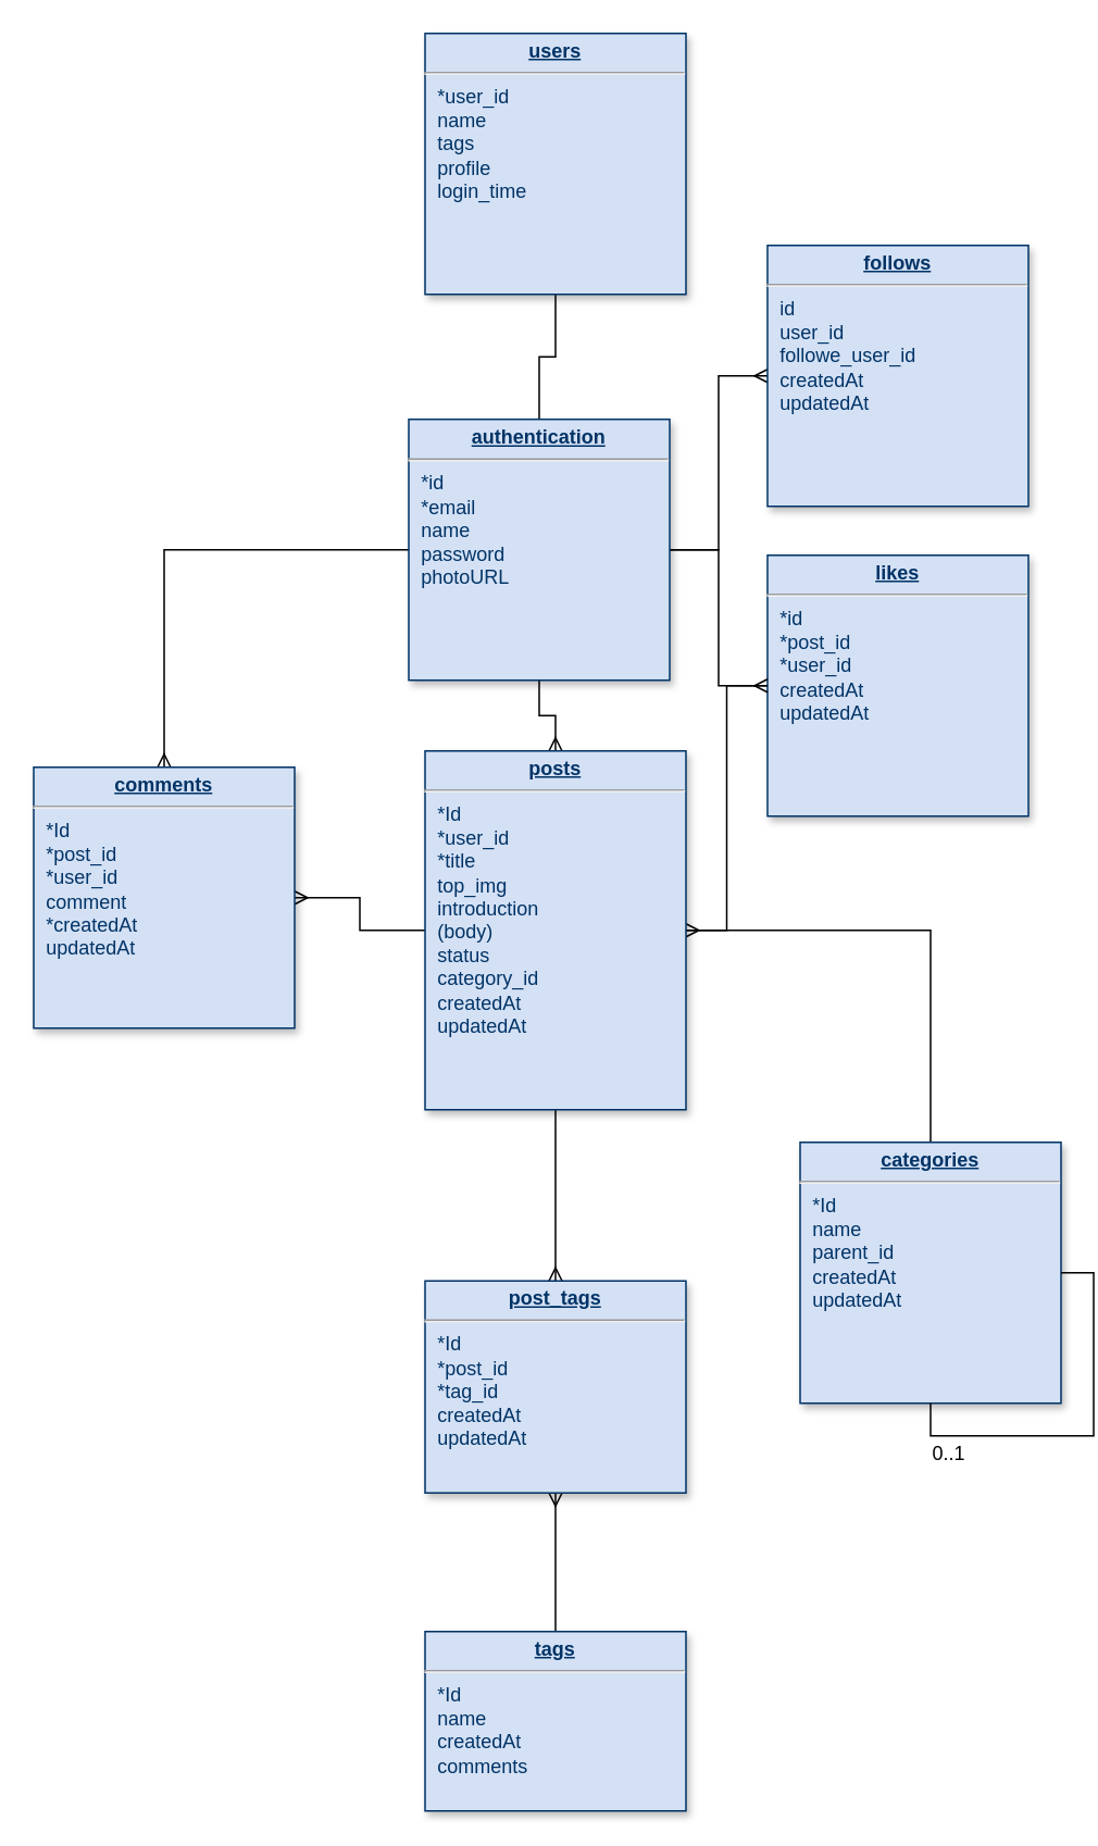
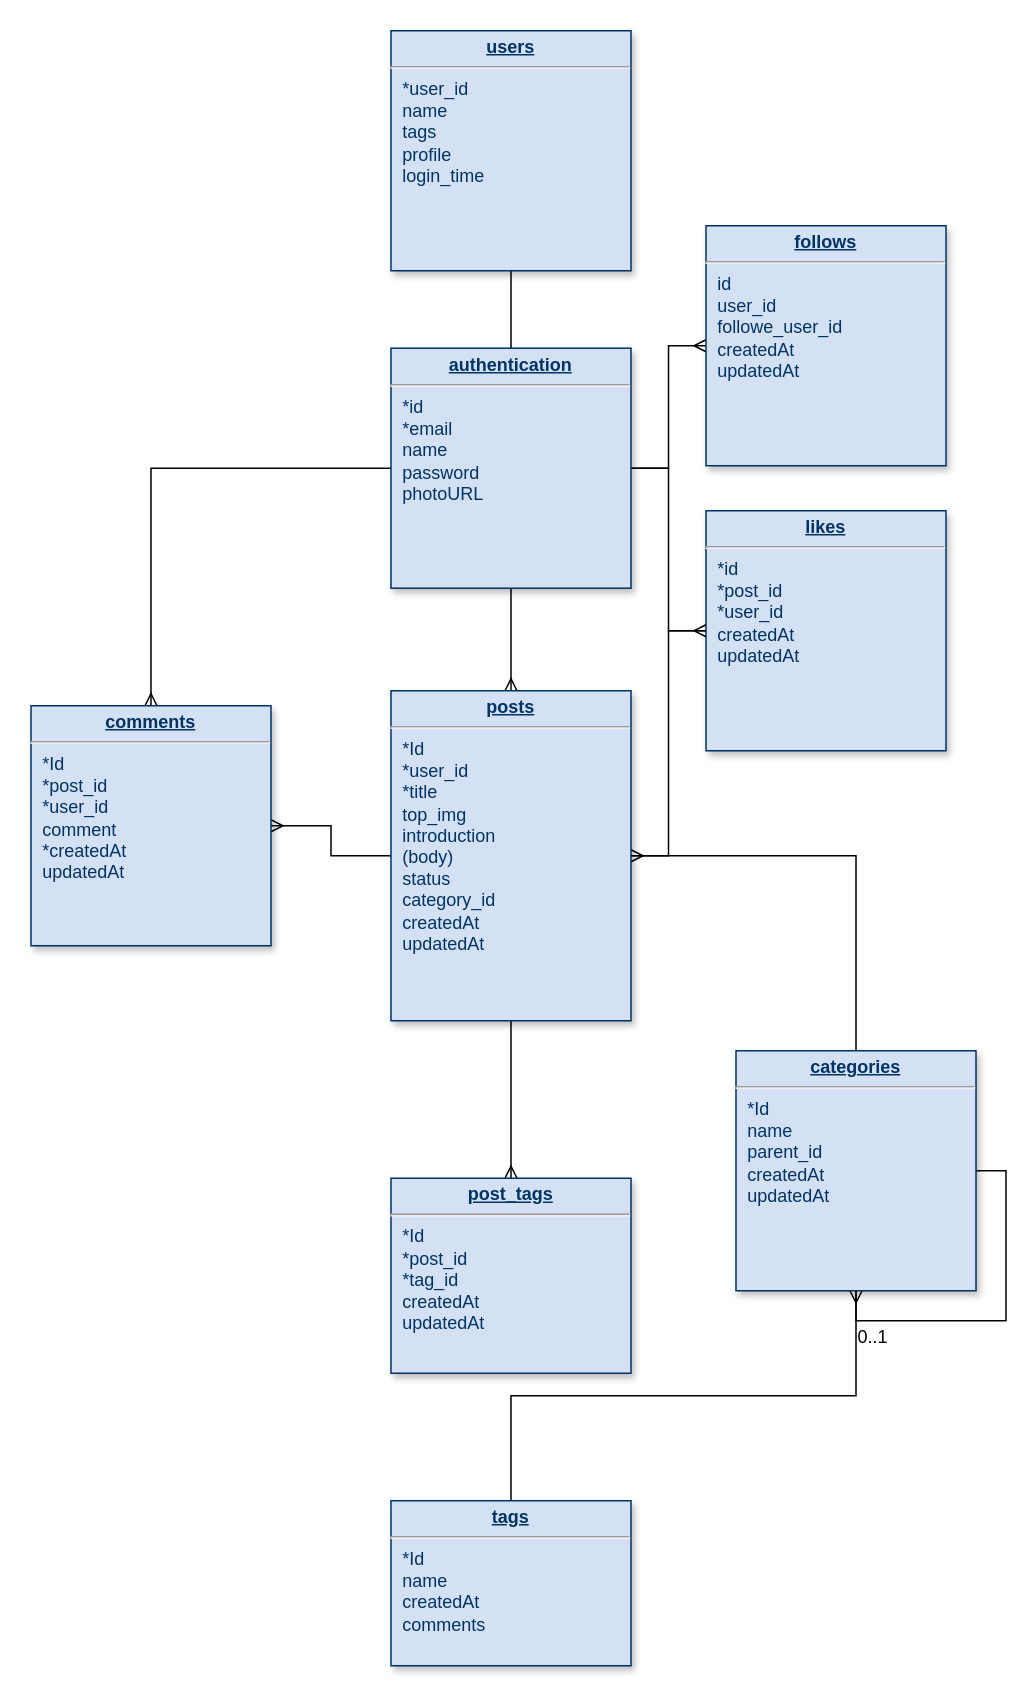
  <mxCell id="0" />
  <mxCell id="1" parent="0" />
  <mxCell id="2" value="" style="edgeStyle=orthogonalEdgeStyle;rounded=0;orthogonalLoop=1;jettySize=auto;html=1;exitX=0;exitY=0.5;exitDx=0;exitDy=0;startArrow=none;startFill=0;endArrow=ERmany;endFill=0;" parent="1" source="7" target="12" edge="1"><mxGeometry x="0.874" y="-10" relative="1" as="geometry"><mxPoint as="offset" /></mxGeometry></mxCell>
  <mxCell id="3" style="edgeStyle=orthogonalEdgeStyle;rounded=0;orthogonalLoop=1;jettySize=auto;html=1;exitX=0.5;exitY=1;exitDx=0;exitDy=0;entryX=0.5;entryY=0;entryDx=0;entryDy=0;startArrow=none;startFill=0;endArrow=ERmany;endFill=0;" parent="1" source="7" target="11" edge="1"><mxGeometry relative="1" as="geometry" /></mxCell>
  <mxCell id="4" style="edgeStyle=orthogonalEdgeStyle;rounded=0;orthogonalLoop=1;jettySize=auto;html=1;exitX=1;exitY=0.5;exitDx=0;exitDy=0;startArrow=none;startFill=0;endArrow=ERmany;endFill=0;strokeColor=#000000;" parent="1" source="7" target="20" edge="1"><mxGeometry relative="1" as="geometry" /></mxCell>
  <mxCell id="5" style="edgeStyle=orthogonalEdgeStyle;rounded=0;orthogonalLoop=1;jettySize=auto;html=1;startArrow=none;startFill=0;endArrow=none;endFill=0;strokeColor=#000000;" parent="1" source="7" target="17" edge="1"><mxGeometry relative="1" as="geometry" /></mxCell>
  <mxCell id="6" value="" style="edgeStyle=orthogonalEdgeStyle;rounded=0;orthogonalLoop=1;jettySize=auto;html=1;entryX=0.5;entryY=1;entryDx=0;entryDy=0;endArrow=none;endFill=0;" parent="1" source="7" target="22" edge="1"><mxGeometry relative="1" as="geometry" /></mxCell>
- <mxCell id="7" value="&lt;p style=&quot;margin: 0px ; margin-top: 4px ; text-align: center ; text-decoration: underline&quot;&gt;&lt;strong&gt;authentication&lt;/strong&gt;&lt;/p&gt;&lt;hr&gt;&lt;p style=&quot;margin: 0px ; margin-left: 8px&quot;&gt;*id&lt;br&gt;&lt;/p&gt;&lt;p style=&quot;margin: 0px ; margin-left: 8px&quot;&gt;*email&lt;br&gt;&lt;/p&gt;&lt;p style=&quot;margin: 0px ; margin-left: 8px&quot;&gt;name&lt;br&gt;&lt;/p&gt;&lt;p style=&quot;margin: 0px ; margin-left: 8px&quot;&gt;password&lt;/p&gt;&lt;p style=&quot;margin: 0px ; margin-left: 8px&quot;&gt;photoURL&lt;/p&gt;" style="verticalAlign=top;align=left;overflow=fill;fontSize=12;fontFamily=Helvetica;html=1;strokeColor=#003366;shadow=1;fillColor=#D4E1F5;fontColor=#003366" parent="1" vertex="1"><mxGeometry x="250" y="256.64" width="160" height="160" as="geometry" /></mxCell>
+ <mxCell id="7" value="&lt;p style=&quot;margin: 0px ; margin-top: 4px ; text-align: center ; text-decoration: underline&quot;&gt;&lt;strong&gt;authentication&lt;/strong&gt;&lt;/p&gt;&lt;hr&gt;&lt;p style=&quot;margin: 0px ; margin-left: 8px&quot;&gt;*id&lt;br&gt;&lt;/p&gt;&lt;p style=&quot;margin: 0px ; margin-left: 8px&quot;&gt;*email&lt;br&gt;&lt;/p&gt;&lt;p style=&quot;margin: 0px ; margin-left: 8px&quot;&gt;name&lt;br&gt;&lt;/p&gt;&lt;p style=&quot;margin: 0px ; margin-left: 8px&quot;&gt;password&lt;/p&gt;&lt;p style=&quot;margin: 0px ; margin-left: 8px&quot;&gt;photoURL&lt;/p&gt;" style="verticalAlign=top;align=left;overflow=fill;fontSize=12;fontFamily=Helvetica;html=1;strokeColor=#003366;shadow=1;fillColor=#D4E1F5;fontColor=#003366" parent="1" vertex="1"><mxGeometry x="260" y="231.64" width="160" height="160" as="geometry" /></mxCell>
  <mxCell id="8" value="" style="edgeStyle=orthogonalEdgeStyle;rounded=0;orthogonalLoop=1;jettySize=auto;html=1;exitX=0;exitY=0.5;exitDx=0;exitDy=0;startArrow=none;startFill=0;endArrow=ERmany;endFill=0;" parent="1" source="11" target="12" edge="1"><mxGeometry y="-10" relative="1" as="geometry"><mxPoint as="offset" /></mxGeometry></mxCell>
  <mxCell id="9" value="&lt;br&gt;" style="edgeStyle=orthogonalEdgeStyle;rounded=0;orthogonalLoop=1;jettySize=auto;html=1;exitX=1;exitY=0.5;exitDx=0;exitDy=0;startArrow=ERmany;startFill=0;strokeColor=#000000;endArrow=none;endFill=0;" parent="1" source="11" target="13" edge="1"><mxGeometry x="0.733" y="30" relative="1" as="geometry"><mxPoint as="offset" /></mxGeometry></mxCell>
  <mxCell id="10" value="" style="edgeStyle=orthogonalEdgeStyle;rounded=0;orthogonalLoop=1;jettySize=auto;html=1;exitX=0.5;exitY=1;exitDx=0;exitDy=0;startArrow=none;startFill=0;endArrow=ERmany;endFill=0;strokeColor=#000000;" parent="1" source="11" target="16" edge="1"><mxGeometry x="0.667" y="10" relative="1" as="geometry"><mxPoint as="offset" /></mxGeometry></mxCell>
  <mxCell id="11" value="&lt;p style=&quot;margin: 0px ; margin-top: 4px ; text-align: center ; text-decoration: underline&quot;&gt;&lt;strong&gt;posts&lt;br&gt;&lt;/strong&gt;&lt;/p&gt;&lt;hr&gt;&lt;p style=&quot;margin: 0px ; margin-left: 8px&quot;&gt;*Id&lt;br&gt;&lt;/p&gt;&lt;p style=&quot;margin: 0px ; margin-left: 8px&quot;&gt;*user_id&lt;/p&gt;&lt;p style=&quot;margin: 0px ; margin-left: 8px&quot;&gt;*title&lt;br&gt;&lt;/p&gt;&lt;p style=&quot;margin: 0px ; margin-left: 8px&quot;&gt;top_img&lt;/p&gt;&lt;p style=&quot;margin: 0px ; margin-left: 8px&quot;&gt;introduction&lt;/p&gt;&lt;p style=&quot;margin: 0px ; margin-left: 8px&quot;&gt;(body)&lt;/p&gt;&lt;p style=&quot;margin: 0px ; margin-left: 8px&quot;&gt;status&lt;/p&gt;&lt;p style=&quot;margin: 0px ; margin-left: 8px&quot;&gt;category_id&lt;/p&gt;&lt;p style=&quot;margin: 0px ; margin-left: 8px&quot;&gt;createdAt&lt;/p&gt;&lt;p style=&quot;margin: 0px ; margin-left: 8px&quot;&gt;updatedAt&lt;/p&gt;" style="verticalAlign=top;align=left;overflow=fill;fontSize=12;fontFamily=Helvetica;html=1;strokeColor=#003366;shadow=1;fillColor=#D4E1F5;fontColor=#003366" parent="1" vertex="1"><mxGeometry x="260" y="460" width="160" height="220" as="geometry" /></mxCell>
  <mxCell id="12" value="&lt;p style=&quot;margin: 0px ; margin-top: 4px ; text-align: center ; text-decoration: underline&quot;&gt;&lt;strong&gt;comments&lt;br&gt;&lt;/strong&gt;&lt;/p&gt;&lt;hr&gt;&lt;p style=&quot;margin: 0px ; margin-left: 8px&quot;&gt;*Id&lt;br&gt;&lt;/p&gt;&lt;p style=&quot;margin: 0px ; margin-left: 8px&quot;&gt;*post_id&lt;/p&gt;&lt;p style=&quot;margin: 0px ; margin-left: 8px&quot;&gt;*user_id&lt;br&gt;&lt;/p&gt;&lt;p style=&quot;margin: 0px ; margin-left: 8px&quot;&gt;comment&lt;br&gt;&lt;/p&gt;&lt;p style=&quot;margin: 0px ; margin-left: 8px&quot;&gt;*createdAt&lt;/p&gt;&lt;p style=&quot;margin: 0px ; margin-left: 8px&quot;&gt;updatedAt&lt;/p&gt;" style="verticalAlign=top;align=left;overflow=fill;fontSize=12;fontFamily=Helvetica;html=1;strokeColor=#003366;shadow=1;fillColor=#D4E1F5;fontColor=#003366" parent="1" vertex="1"><mxGeometry x="20" y="470" width="160" height="160" as="geometry" /></mxCell>
  <mxCell id="13" value="&lt;p style=&quot;margin: 0px ; margin-top: 4px ; text-align: center ; text-decoration: underline&quot;&gt;&lt;strong&gt;categories&lt;br&gt;&lt;/strong&gt;&lt;/p&gt;&lt;hr&gt;&lt;p style=&quot;margin: 0px ; margin-left: 8px&quot;&gt;*Id&lt;br&gt;&lt;/p&gt;&lt;p style=&quot;margin: 0px ; margin-left: 8px&quot;&gt;name&lt;/p&gt;&lt;p style=&quot;margin: 0px ; margin-left: 8px&quot;&gt;parent_id&lt;br&gt;&lt;/p&gt;&lt;p style=&quot;margin: 0px ; margin-left: 8px&quot;&gt;createdAt&lt;/p&gt;&lt;p style=&quot;margin: 0px ; margin-left: 8px&quot;&gt;updatedAt&lt;/p&gt;" style="verticalAlign=top;align=left;overflow=fill;fontSize=12;fontFamily=Helvetica;html=1;strokeColor=#003366;shadow=1;fillColor=#D4E1F5;fontColor=#003366" parent="1" vertex="1"><mxGeometry x="490" y="700" width="160" height="160" as="geometry" /></mxCell>
- <mxCell id="14" value="" style="edgeStyle=orthogonalEdgeStyle;rounded=0;orthogonalLoop=1;jettySize=auto;html=1;exitX=0.5;exitY=0;exitDx=0;exitDy=0;startArrow=none;startFill=0;endArrow=ERmany;endFill=0;strokeColor=#000000;" parent="1" source="15" target="16" edge="1"><mxGeometry x="0.667" y="-10" relative="1" as="geometry"><mxPoint as="offset" /></mxGeometry></mxCell>
+ <mxCell id="14" value="" style="edgeStyle=orthogonalEdgeStyle;rounded=0;orthogonalLoop=1;jettySize=auto;html=1;exitX=0.5;exitY=0;exitDx=0;exitDy=0;startArrow=none;startFill=0;endArrow=ERmany;endFill=0;strokeColor=#000000;" parent="1" source="15" target="13" edge="1"><mxGeometry x="0.667" y="-10" relative="1" as="geometry"><mxPoint as="offset" /></mxGeometry></mxCell>
  <mxCell id="15" value="&lt;p style=&quot;margin: 0px ; margin-top: 4px ; text-align: center ; text-decoration: underline&quot;&gt;&lt;strong&gt;tags&lt;br&gt;&lt;/strong&gt;&lt;/p&gt;&lt;hr&gt;&lt;p style=&quot;margin: 0px ; margin-left: 8px&quot;&gt;*Id&lt;br&gt;&lt;/p&gt;&lt;p style=&quot;margin: 0px ; margin-left: 8px&quot;&gt;name&lt;br&gt;&lt;/p&gt;&lt;p style=&quot;margin: 0px ; margin-left: 8px&quot;&gt;createdAt&lt;/p&gt;&lt;p style=&quot;margin: 0px ; margin-left: 8px&quot;&gt;comments&lt;/p&gt;" style="verticalAlign=top;align=left;overflow=fill;fontSize=12;fontFamily=Helvetica;html=1;strokeColor=#003366;shadow=1;fillColor=#D4E1F5;fontColor=#003366" parent="1" vertex="1"><mxGeometry x="260" y="1000" width="160" height="110" as="geometry" /></mxCell>
  <mxCell id="16" value="&lt;p style=&quot;margin: 0px ; margin-top: 4px ; text-align: center ; text-decoration: underline&quot;&gt;&lt;strong&gt;post_tags&lt;br&gt;&lt;/strong&gt;&lt;/p&gt;&lt;hr&gt;&lt;p style=&quot;margin: 0px ; margin-left: 8px&quot;&gt;*Id&lt;/p&gt;&lt;p style=&quot;margin: 0px ; margin-left: 8px&quot;&gt;*post_id&lt;/p&gt;&lt;p style=&quot;margin: 0px ; margin-left: 8px&quot;&gt;*tag_id&lt;br&gt;&lt;/p&gt;&lt;p style=&quot;margin: 0px ; margin-left: 8px&quot;&gt;createdAt&lt;/p&gt;&lt;p style=&quot;margin: 0px ; margin-left: 8px&quot;&gt;updatedAt&lt;/p&gt;" style="verticalAlign=top;align=left;overflow=fill;fontSize=12;fontFamily=Helvetica;html=1;strokeColor=#003366;shadow=1;fillColor=#D4E1F5;fontColor=#003366" parent="1" vertex="1"><mxGeometry x="260" y="785" width="160" height="130" as="geometry" /></mxCell>
  <mxCell id="17" value="&lt;p style=&quot;margin: 0px ; margin-top: 4px ; text-align: center ; text-decoration: underline&quot;&gt;&lt;strong&gt;likes&lt;br&gt;&lt;/strong&gt;&lt;/p&gt;&lt;hr&gt;&lt;p style=&quot;margin: 0px ; margin-left: 8px&quot;&gt;*id&lt;br&gt;&lt;/p&gt;&lt;p style=&quot;margin: 0px ; margin-left: 8px&quot;&gt;*post_id&lt;br&gt;&lt;/p&gt;&lt;p style=&quot;margin: 0px ; margin-left: 8px&quot;&gt;*user_id&lt;br&gt;&lt;/p&gt;&lt;p style=&quot;margin: 0px ; margin-left: 8px&quot;&gt;createdAt&lt;/p&gt;&lt;p style=&quot;margin: 0px ; margin-left: 8px&quot;&gt;updatedAt&lt;/p&gt;" style="verticalAlign=top;align=left;overflow=fill;fontSize=12;fontFamily=Helvetica;html=1;strokeColor=#003366;shadow=1;fillColor=#D4E1F5;fontColor=#003366" parent="1" vertex="1"><mxGeometry x="470" y="340" width="160" height="160" as="geometry" /></mxCell>
  <mxCell id="18" style="edgeStyle=orthogonalEdgeStyle;rounded=0;orthogonalLoop=1;jettySize=auto;html=1;exitX=1;exitY=0.5;exitDx=0;exitDy=0;entryX=0.5;entryY=1;entryDx=0;entryDy=0;startArrow=none;startFill=0;endArrow=none;endFill=0;strokeColor=#000000;" parent="1" source="13" target="13" edge="1"><mxGeometry relative="1" as="geometry" /></mxCell>
  <mxCell id="19" value="&lt;div&gt;0..1&lt;/div&gt;" style="text;html=1;align=center;verticalAlign=middle;resizable=0;points=[];labelBackgroundColor=#ffffff;" parent="18" vertex="1" connectable="0"><mxGeometry x="0.567" y="3" relative="1" as="geometry"><mxPoint x="-22" y="7" as="offset" /></mxGeometry></mxCell>
  <mxCell id="20" value="&lt;p style=&quot;margin: 0px ; margin-top: 4px ; text-align: center ; text-decoration: underline&quot;&gt;&lt;strong&gt;follows&lt;br&gt;&lt;/strong&gt;&lt;/p&gt;&lt;hr&gt;&lt;p style=&quot;margin: 0px ; margin-left: 8px&quot;&gt;id&lt;br&gt;&lt;/p&gt;&lt;p style=&quot;margin: 0px ; margin-left: 8px&quot;&gt;user_id&lt;br&gt;&lt;/p&gt;&lt;p style=&quot;margin: 0px ; margin-left: 8px&quot;&gt;followe_user_id&lt;br&gt;&lt;/p&gt;&lt;p style=&quot;margin: 0px ; margin-left: 8px&quot;&gt;createdAt&lt;/p&gt;&lt;p style=&quot;margin: 0px ; margin-left: 8px&quot;&gt;updatedAt&lt;/p&gt;" style="verticalAlign=top;align=left;overflow=fill;fontSize=12;fontFamily=Helvetica;html=1;strokeColor=#003366;shadow=1;fillColor=#D4E1F5;fontColor=#003366" parent="1" vertex="1"><mxGeometry x="470" y="150" width="160" height="160" as="geometry" /></mxCell>
  <mxCell id="21" value="" style="edgeStyle=orthogonalEdgeStyle;rounded=0;orthogonalLoop=1;jettySize=auto;html=1;exitX=1;exitY=0.5;exitDx=0;exitDy=0;startArrow=none;startFill=0;strokeColor=#000000;endArrow=ERmany;endFill=0;" parent="1" source="11" target="17" edge="1"><mxGeometry x="0.867" y="10" relative="1" as="geometry"><mxPoint x="430" y="560" as="sourcePoint" /><mxPoint x="580" y="710" as="targetPoint" /><mxPoint as="offset" /></mxGeometry></mxCell>
  <mxCell id="22" value="&lt;p style=&quot;margin: 0px ; margin-top: 4px ; text-align: center ; text-decoration: underline&quot;&gt;&lt;strong&gt;users&lt;br&gt;&lt;/strong&gt;&lt;/p&gt;&lt;hr&gt;&lt;p style=&quot;margin: 0px ; margin-left: 8px&quot;&gt;*user_id&lt;/p&gt;&lt;p style=&quot;margin: 0px ; margin-left: 8px&quot;&gt;name&lt;/p&gt;&lt;p style=&quot;margin: 0px ; margin-left: 8px&quot;&gt;tags&lt;/p&gt;&lt;p style=&quot;margin: 0px ; margin-left: 8px&quot;&gt;profile&lt;br&gt;&lt;/p&gt;&lt;p style=&quot;margin: 0px ; margin-left: 8px&quot;&gt;login_time&lt;/p&gt;" style="verticalAlign=top;align=left;overflow=fill;fontSize=12;fontFamily=Helvetica;html=1;strokeColor=#003366;shadow=1;fillColor=#D4E1F5;fontColor=#003366" parent="1" vertex="1"><mxGeometry x="260" y="20" width="160" height="160" as="geometry" /></mxCell>
